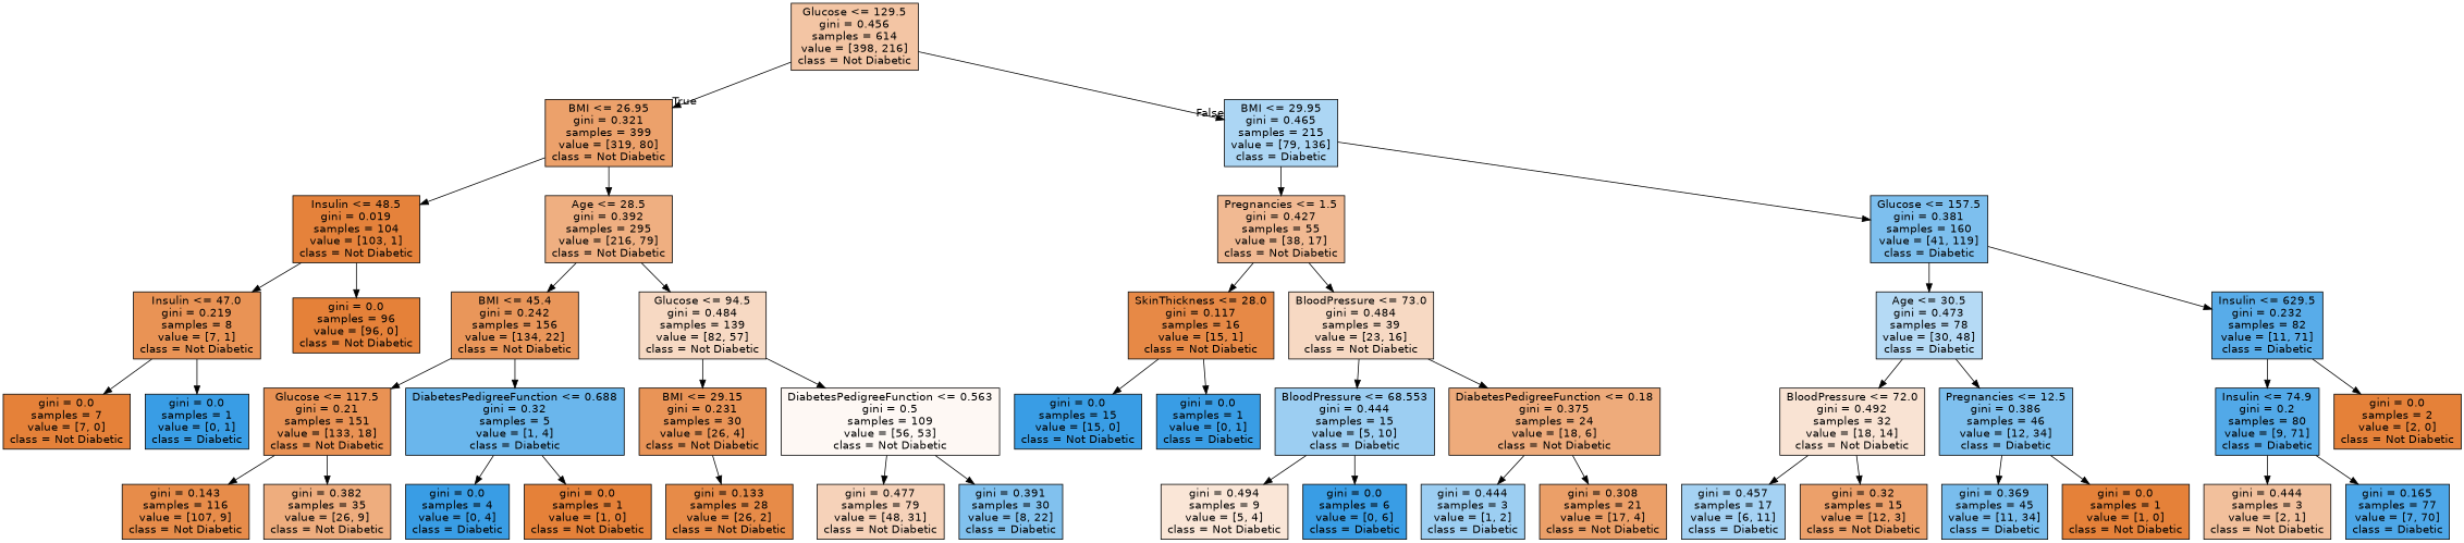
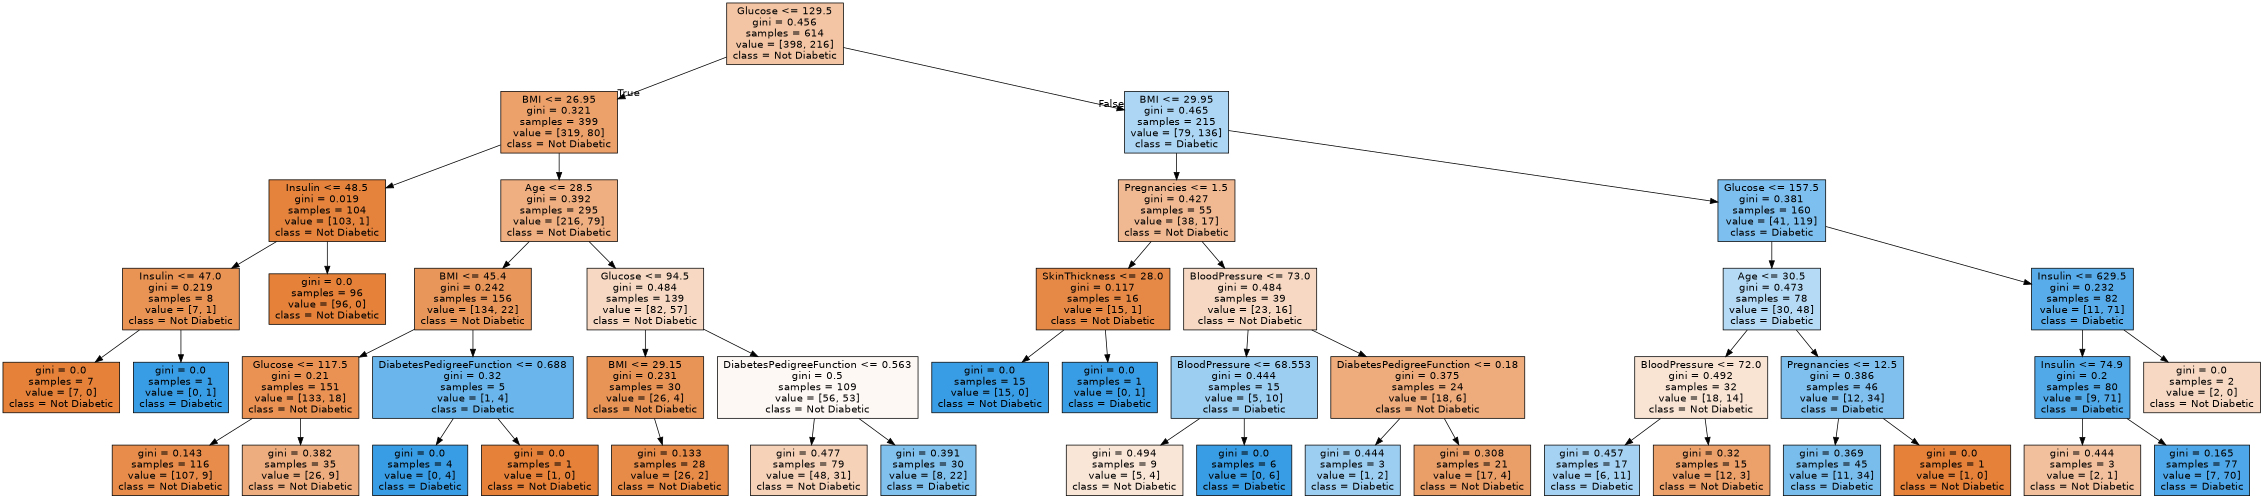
  digraph {
    node [color=black fillcolor="#e58139" fontname=helvetica shape=box style=filled]
    edge [fontname=helvetica]
    n1 [fillcolor="#f3c5a4" label="Glucose <= 129.5\ngini = 0.456\nsamples = 614\nvalue = [398, 216]\nclass = Not Diabetic"]
    n2 [fillcolor="#eca16b" label="BMI <= 26.95\ngini = 0.321\nsamples = 399\nvalue = [319, 80]\nclass = Not Diabetic"]
    n3 [fillcolor="#acd6f4" label="BMI <= 29.95\ngini = 0.465\nsamples = 215\nvalue = [79, 136]\nclass = Diabetic"]
    n4 [fillcolor="#e5823b" label="Insulin <= 48.5\ngini = 0.019\nsamples = 104\nvalue = [103, 1]\nclass = Not Diabetic"]
    n5 [fillcolor="#efaf81" label="Age <= 28.5\ngini = 0.392\nsamples = 295\nvalue = [216, 79]\nclass = Not Diabetic"]
    n6 [fillcolor="#f1b992" label="Pregnancies <= 1.5\ngini = 0.427\nsamples = 55\nvalue = [38, 17]\nclass = Not Diabetic"]
    n7 [fillcolor="#7dbfee" label="Glucose <= 157.5\ngini = 0.381\nsamples = 160\nvalue = [41, 119]\nclass = Diabetic"]
    n8 [fillcolor="#e99355" label="Insulin <= 47.0\ngini = 0.219\nsamples = 8\nvalue = [7, 1]\nclass = Not Diabetic"]
    n9 [label="gini = 0.0\nsamples = 96\nvalue = [96, 0]\nclass = Not Diabetic"]
    n10 [fillcolor="#e9965a" label="BMI <= 45.4\ngini = 0.242\nsamples = 156\nvalue = [134, 22]\nclass = Not Diabetic"]
    n11 [fillcolor="#f7d9c3" label="Glucose <= 94.5\ngini = 0.484\nsamples = 139\nvalue = [82, 57]\nclass = Not Diabetic"]
    n12 [label="gini = 0.0\nsamples = 7\nvalue = [7, 0]\nclass = Not Diabetic"]
    n13 [fillcolor="#399de5" label="gini = 0.0\nsamples = 1\nvalue = [0, 1]\nclass = Diabetic"]
    n14 [fillcolor="#e99254" label="Glucose <= 117.5\ngini = 0.21\nsamples = 151\nvalue = [133, 18]\nclass = Not Diabetic"]
    n15 [fillcolor="#6ab6ec" label="DiabetesPedigreeFunction <= 0.688\ngini = 0.32\nsamples = 5\nvalue = [1, 4]\nclass = Diabetic"]
    n16 [fillcolor="#e99457" label="BMI <= 29.15\ngini = 0.231\nsamples = 30\nvalue = [26, 4]\nclass = Not Diabetic"]
    n17 [fillcolor="#fef8f4" label="DiabetesPedigreeFunction <= 0.563\ngini = 0.5\nsamples = 109\nvalue = [56, 53]\nclass = Not Diabetic"]
    n18 [fillcolor="#e78c4a" label="gini = 0.143\nsamples = 116\nvalue = [107, 9]\nclass = Not Diabetic"]
    n19 [fillcolor="#eead7e" label="gini = 0.382\nsamples = 35\nvalue = [26, 9]\nclass = Not Diabetic"]
    n20 [fillcolor="#399de5" label="gini = 0.0\nsamples = 4\nvalue = [0, 4]\nclass = Diabetic"]
    n21 [label="gini = 0.0\nsamples = 1\nvalue = [1, 0]\nclass = Not Diabetic"]
    n22 [fillcolor="#e78b48" label="gini = 0.133\nsamples = 28\nvalue = [26, 2]\nclass = Not Diabetic"]
    n23 [fillcolor="#f6d2b9" label="gini = 0.477\nsamples = 79\nvalue = [48, 31]\nclass = Not Diabetic"]
    n24 [fillcolor="#81c1ee" label="gini = 0.391\nsamples = 30\nvalue = [8, 22]\nclass = Diabetic"]
    n25 [fillcolor="#e78946" label="SkinThickness <= 28.0\ngini = 0.117\nsamples = 16\nvalue = [15, 1]\nclass = Not Diabetic"]
    n26 [fillcolor="#f7d9c3" label="BloodPressure <= 73.0\ngini = 0.484\nsamples = 39\nvalue = [23, 16]\nclass = Not Diabetic"]
    n27 [fillcolor="#b5daf5" label="Age <= 30.5\ngini = 0.473\nsamples = 78\nvalue = [30, 48]\nclass = Diabetic"]
    n28 [fillcolor="#58ace9" label="Insulin <= 629.5\ngini = 0.232\nsamples = 82\nvalue = [11, 71]\nclass = Diabetic"]
    n29 [fillcolor="#399de5" label="gini = 0.0\nsamples = 15\nvalue = [15, 0]\nclass = Not Diabetic"]
    n30 [fillcolor="#399de5" label="gini = 0.0\nsamples = 1\nvalue = [0, 1]\nclass = Diabetic"]
    n31 [fillcolor="#9ccef2" label="BloodPressure <= 68.553\ngini = 0.444\nsamples = 15\nvalue = [5, 10]\nclass = Diabetic"]
    n32 [fillcolor="#eeab7b" label="DiabetesPedigreeFunction <= 0.18\ngini = 0.375\nsamples = 24\nvalue = [18, 6]\nclass = Not Diabetic"]
    n33 [fillcolor="#fae6d7" label="gini = 0.494\nsamples = 9\nvalue = [5, 4]\nclass = Not Diabetic"]
    n34 [fillcolor="#399de5" label="gini = 0.0\nsamples = 6\nvalue = [0, 6]\nclass = Diabetic"]
    n35 [fillcolor="#9ccef2" label="gini = 0.444\nsamples = 3\nvalue = [1, 2]\nclass = Diabetic"]
    n36 [fillcolor="#eb9f68" label="gini = 0.308\nsamples = 21\nvalue = [17, 4]\nclass = Not Diabetic"]
    n37 [fillcolor="#f9e3d3" label="BloodPressure <= 72.0\ngini = 0.492\nsamples = 32\nvalue = [18, 14]\nclass = Not Diabetic"]
    n38 [fillcolor="#7fc0ee" label="Pregnancies <= 12.5\ngini = 0.386\nsamples = 46\nvalue = [12, 34]\nclass = Diabetic"]
    n39 [fillcolor="#52a9e8" label="Insulin <= 74.9\ngini = 0.2\nsamples = 80\nvalue = [9, 71]\nclass = Diabetic"]
-   n40 [label="gini = 0.0\nsamples = 2\nvalue = [2, 0]\nclass = Not Diabetic"]
+   n40 [fillcolor="#f7d9c3" label="gini = 0.0\nsamples = 2\nvalue = [2, 0]\nclass = Not Diabetic"]
    n41 [fillcolor="#a5d2f3" label="gini = 0.457\nsamples = 17\nvalue = [6, 11]\nclass = Diabetic"]
    n42 [fillcolor="#eca06a" label="gini = 0.32\nsamples = 15\nvalue = [12, 3]\nclass = Not Diabetic"]
    n43 [fillcolor="#79bded" label="gini = 0.369\nsamples = 45\nvalue = [11, 34]\nclass = Diabetic"]
    n44 [label="gini = 0.0\nsamples = 1\nvalue = [1, 0]\nclass = Not Diabetic"]
    n45 [fillcolor="#f2c09c" label="gini = 0.444\nsamples = 3\nvalue = [2, 1]\nclass = Not Diabetic"]
    n46 [fillcolor="#4da7e8" label="gini = 0.165\nsamples = 77\nvalue = [7, 70]\nclass = Diabetic"]
    n1 -> n2 [headlabel=True labelangle=45 labeldistance=2.5]
    n1 -> n3 [headlabel=False labelangle=-45 labeldistance=2.5]
    n2 -> n4
    n2 -> n5
    n3 -> n6
    n3 -> n7
    n4 -> n8
    n4 -> n9
    n5 -> n10
    n5 -> n11
    n6 -> n25
    n6 -> n26
    n7 -> n27
    n7 -> n28
    n8 -> n12
    n8 -> n13
    n10 -> n14
    n10 -> n15
    n11 -> n16
    n11 -> n17
    n14 -> n18
    n14 -> n19
    n15 -> n20
    n15 -> n21
    n16 -> n22
    n17 -> n23
    n17 -> n24
    n25 -> n29
    n25 -> n30
    n26 -> n31
    n26 -> n32
    n27 -> n37
    n27 -> n38
    n28 -> n39
    n28 -> n40
    n31 -> n33
    n31 -> n34
    n32 -> n35
    n32 -> n36
    n37 -> n41
    n37 -> n42
    n38 -> n43
    n38 -> n44
    n39 -> n45
    n39 -> n46
  }
